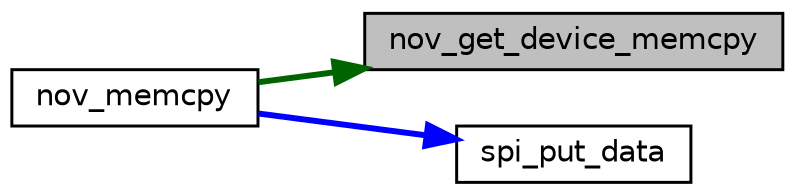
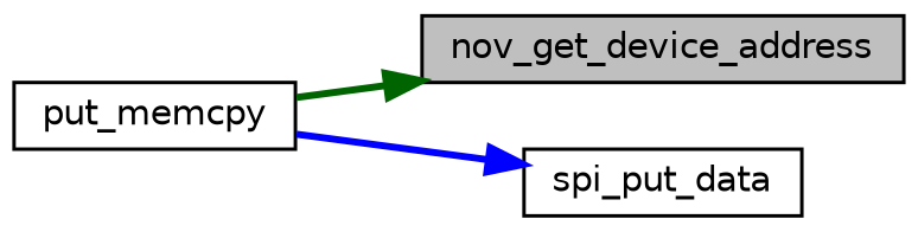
  digraph {
    rankdir=LR
    node [color=black fillcolor=white fontname=Helvetica fontsize=10 shape=record style=filled]
    edge [fontname=Helvetica fontsize=10 labelfontname=Helvetica labelfontsize=10 style=bold]
-   n1 [fillcolor=grey75 fontcolor=black height=0.2 label=nov_get_device_memcpy width=0.4]
-   n2 [height=0.2 label=nov_memcpy width=0.4]
+   n1 [fillcolor=grey75 fontcolor=black height=0.2 label=nov_get_device_address width=0.4]
+   n2 [height=0.2 label=put_memcpy width=0.4]
    n3 [height=0.2 label=spi_put_data width=0.4]
    n2 -> n1 [color=darkgreen]
    n2 -> n3 [color=blue]
  }
